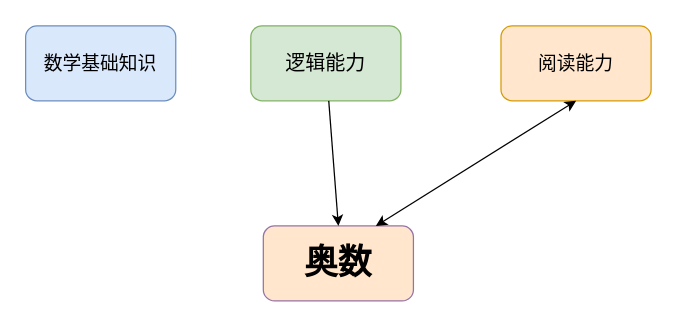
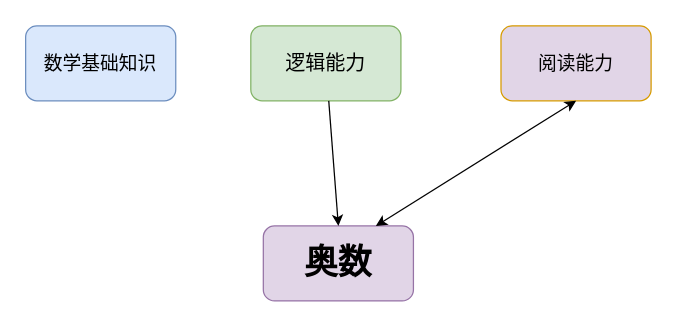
  <mxCell id="0" />
  <mxCell id="1" parent="0" />
  <mxCell id="2" value="数学基础知识" style="rounded=1;whiteSpace=wrap;html=1;fillColor=#dae8fc;strokeColor=#6c8ebf;fontSize=15;" vertex="1" parent="1"><mxGeometry x="20" y="20" width="120" height="60" as="geometry" /></mxCell>
  <mxCell id="3" value="逻辑能力" style="rounded=1;whiteSpace=wrap;html=1;fillColor=#d5e8d4;strokeColor=#82b366;fontSize=16;" vertex="1" parent="1"><mxGeometry x="200" y="20" width="120" height="60" as="geometry" /></mxCell>
- <mxCell id="4" value="阅读能力" style="rounded=1;whiteSpace=wrap;html=1;fillColor=#ffe6cc;strokeColor=#d79b00;fontSize=15;" vertex="1" parent="1"><mxGeometry x="400" y="20" width="120" height="60" as="geometry" /></mxCell>
- <mxCell id="5" value="奥数" style="rounded=1;whiteSpace=wrap;html=1;fillColor=#ffe6cc;strokeColor=#9673a6;fontStyle=1;fontSize=27;" vertex="1" parent="1"><mxGeometry x="210" y="180" width="120" height="60" as="geometry" /></mxCell>
+ <mxCell id="4" value="阅读能力" style="rounded=1;whiteSpace=wrap;html=1;fillColor=#e1d5e7;strokeColor=#d79b00;fontSize=15;" vertex="1" parent="1"><mxGeometry x="400" y="20" width="120" height="60" as="geometry" /></mxCell>
+ <mxCell id="5" value="奥数" style="rounded=1;whiteSpace=wrap;html=1;fillColor=#e1d5e7;strokeColor=#9673a6;fontStyle=1;fontSize=27;" vertex="1" parent="1"><mxGeometry x="210" y="180" width="120" height="60" as="geometry" /></mxCell>
  <mxCell id="6" value="" style="endArrow=classic;html=1;fontSize=16;entryX=0.5;entryY=0;entryDx=0;entryDy=0;" edge="1" parent="1" source="3" target="5"><mxGeometry width="50" height="50" relative="1" as="geometry"><mxPoint x="20" y="310" as="sourcePoint" /><mxPoint x="70" y="260" as="targetPoint" /></mxGeometry></mxCell>
  <mxCell id="7" value="" style="endArrow=classic;startArrow=classic;html=1;fontSize=16;exitX=0.5;exitY=1;exitDx=0;exitDy=0;entryX=0.75;entryY=0;entryDx=0;entryDy=0;" edge="1" parent="1" source="4" target="5"><mxGeometry width="50" height="50" relative="1" as="geometry"><mxPoint x="20" y="310" as="sourcePoint" /><mxPoint x="70" y="260" as="targetPoint" /></mxGeometry></mxCell>
